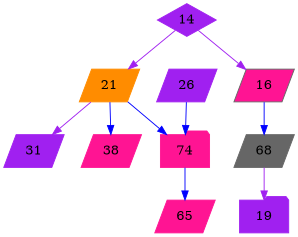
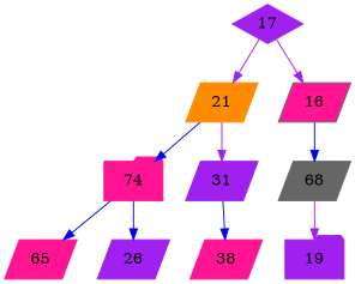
  digraph {
    node [color=purple shape=parallelogram style=filled]
    edge [color=blue]
-   14 [shape=diamond]
+   14 [shape=diamond label=17]
    21 [color=darkorange]
    16 [color=gray40 fillcolor=deeppink]
    n4 [color=deeppink label=74 shape=folder]
    31
    68 [color=gray40]
    65 [color=deeppink]
    26
    n9 [color=deeppink label=38]
    19 [shape=folder]
    14 -> 21 [color=purple]
    14 -> 16 [color=purple]
    21 -> n4
    21 -> 31 [color=purple]
    16 -> 68
    n4 -> 65
-   26 -> n4
-   21 -> n9
+   n4 -> 26
+   31 -> n9
    68 -> 19 [color=purple]
  }
